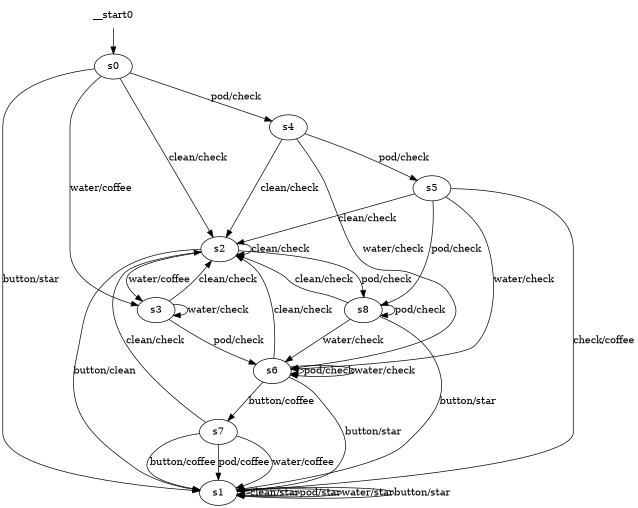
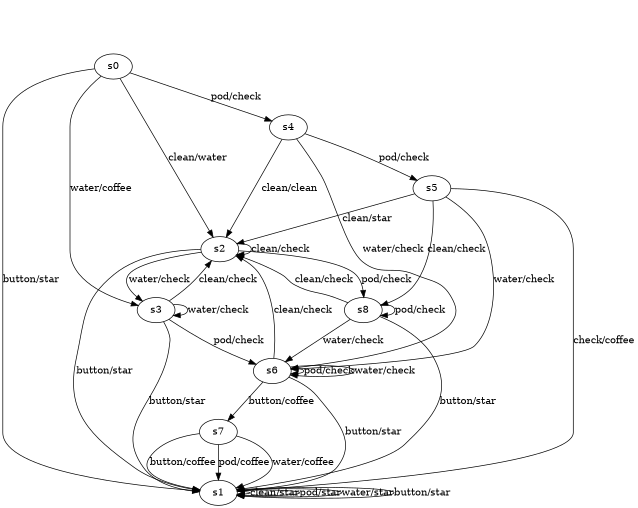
  digraph {
    n1 [label=s0]
    n2 [label=s1]
    n3 [label=s2]
    n4 [label=s3]
    n5 [label=s4]
    n6 [label=s8]
    n7 [label=s6]
    n8 [label=s5]
    n9 [label=s7]
-   __start0 [shape=none]
    n1 -> n2 [label="button/star"]
-   n1 -> n3 [label="clean/check"]
+   n1 -> n3 [label="clean/water"]
    n1 -> n4 [label="water/coffee"]
    n1 -> n5 [label="pod/check"]
    n2 -> n2 [label="clean/star"]
    n2 -> n2 [label="pod/star"]
    n2 -> n2 [label="water/star"]
    n2 -> n2 [label="button/star"]
-   n3 -> n2 [label="button/clean"]
+   n3 -> n2 [label="button/star"]
    n3 -> n3 [label="clean/check"]
-   n3 -> n4 [label="water/coffee"]
+   n3 -> n4 [label="water/check"]
    n3 -> n6 [label="pod/check"]
+   n4 -> n2 [label="button/star"]
    n4 -> n3 [label="clean/check"]
    n4 -> n4 [label="water/check"]
    n4 -> n7 [label="pod/check"]
-   n5 -> n3 [label="clean/check"]
+   n5 -> n3 [label="clean/clean"]
    n5 -> n7 [label="water/check"]
    n5 -> n8 [label="pod/check"]
    n6 -> n2 [label="button/star"]
    n6 -> n3 [label="clean/check"]
    n6 -> n6 [label="pod/check"]
    n6 -> n7 [label="water/check"]
    n7 -> n2 [label="button/star"]
    n7 -> n3 [label="clean/check"]
    n7 -> n7 [label="pod/check"]
    n7 -> n7 [label="water/check"]
    n7 -> n9 [label="button/coffee"]
    n8 -> n2 [label="check/coffee"]
-   n8 -> n3 [label="clean/check"]
-   n8 -> n6 [label="pod/check"]
+   n8 -> n3 [label="clean/star"]
+   n8 -> n6 [label="clean/check"]
    n8 -> n7 [label="water/check"]
    n9 -> n2 [label="pod/coffee"]
    n9 -> n2 [label="water/coffee"]
    n9 -> n2 [label="button/coffee"]
-   n9 -> n3 [label="clean/check"]
-   __start0 -> n1
  }
